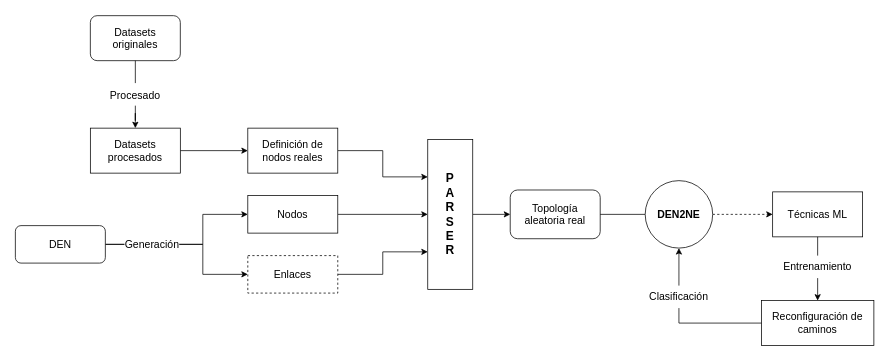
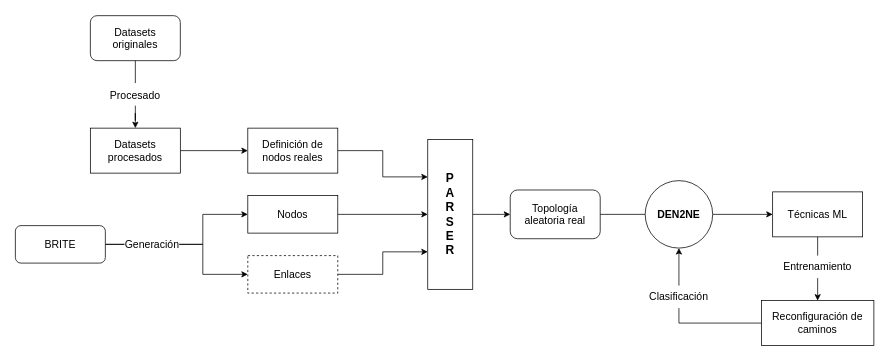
  <mxCell id="0" />
  <mxCell id="1" parent="0" />
  <mxCell id="2" style="edgeStyle=orthogonalEdgeStyle;rounded=0;orthogonalLoop=1;jettySize=auto;html=1;exitX=0.5;exitY=1;exitDx=0;exitDy=0;fontSize=14;startArrow=none;" edge="1" parent="1" source="23" target="5"><mxGeometry relative="1" as="geometry" /></mxCell>
  <mxCell id="3" value="&lt;font style=&quot;font-size: 14px;&quot;&gt;Datasets originales&lt;/font&gt;" style="rounded=1;whiteSpace=wrap;html=1;" vertex="1" parent="1"><mxGeometry x="120" y="20" width="120" height="60" as="geometry" /></mxCell>
  <mxCell id="4" style="edgeStyle=orthogonalEdgeStyle;rounded=0;orthogonalLoop=1;jettySize=auto;html=1;exitX=1;exitY=0.5;exitDx=0;exitDy=0;entryX=0;entryY=0.5;entryDx=0;entryDy=0;fontSize=14;" edge="1" parent="1" source="5" target="11"><mxGeometry relative="1" as="geometry" /></mxCell>
  <mxCell id="5" value="&lt;font style=&quot;font-size: 14px;&quot;&gt;Datasets procesados&lt;/font&gt;" style="rounded=0;whiteSpace=wrap;html=1;" vertex="1" parent="1"><mxGeometry x="120" y="170" width="120" height="60" as="geometry" /></mxCell>
  <mxCell id="6" style="edgeStyle=orthogonalEdgeStyle;rounded=0;orthogonalLoop=1;jettySize=auto;html=1;exitX=1;exitY=0.5;exitDx=0;exitDy=0;entryX=0;entryY=0.5;entryDx=0;entryDy=0;fontSize=18;" edge="1" parent="1" source="9" target="13"><mxGeometry relative="1" as="geometry"><Array as="points"><mxPoint x="270" y="325" /><mxPoint x="270" y="285" /></Array></mxGeometry></mxCell>
  <mxCell id="7" style="edgeStyle=orthogonalEdgeStyle;rounded=0;orthogonalLoop=1;jettySize=auto;html=1;exitX=1;exitY=0.5;exitDx=0;exitDy=0;entryX=0;entryY=0.5;entryDx=0;entryDy=0;fontSize=18;" edge="1" parent="1" source="9" target="15"><mxGeometry relative="1" as="geometry"><Array as="points"><mxPoint x="270" y="325" /><mxPoint x="270" y="365" /></Array></mxGeometry></mxCell>
  <mxCell id="8" value="Generación" style="edgeLabel;html=1;align=center;verticalAlign=middle;resizable=0;points=[];fontSize=14;" vertex="1" connectable="0" parent="7"><mxGeometry x="-0.394" y="3" relative="1" as="geometry"><mxPoint x="-9" y="3" as="offset" /></mxGeometry></mxCell>
- <mxCell id="9" value="&lt;font style=&quot;font-size: 14px;&quot;&gt;DEN&lt;/font&gt;" style="rounded=1;whiteSpace=wrap;html=1;" vertex="1" parent="1"><mxGeometry x="20" y="300" width="120" height="50" as="geometry" /></mxCell>
+ <mxCell id="9" value="&lt;font style=&quot;font-size: 14px;&quot;&gt;BRITE&lt;/font&gt;" style="rounded=1;whiteSpace=wrap;html=1;" vertex="1" parent="1"><mxGeometry x="20" y="300" width="120" height="50" as="geometry" /></mxCell>
  <mxCell id="10" style="edgeStyle=orthogonalEdgeStyle;rounded=0;orthogonalLoop=1;jettySize=auto;html=1;exitX=1;exitY=0.5;exitDx=0;exitDy=0;entryX=0;entryY=0.25;entryDx=0;entryDy=0;fontSize=14;" edge="1" parent="1" source="11" target="17"><mxGeometry relative="1" as="geometry" /></mxCell>
  <mxCell id="11" value="&lt;font style=&quot;font-size: 14px;&quot;&gt;Definición de nodos reales&lt;/font&gt;" style="rounded=0;whiteSpace=wrap;html=1;" vertex="1" parent="1"><mxGeometry x="330" y="170" width="120" height="60" as="geometry" /></mxCell>
  <mxCell id="12" style="edgeStyle=orthogonalEdgeStyle;rounded=0;orthogonalLoop=1;jettySize=auto;html=1;exitX=1;exitY=0.5;exitDx=0;exitDy=0;entryX=0;entryY=0.5;entryDx=0;entryDy=0;fontSize=14;" edge="1" parent="1" source="13" target="17"><mxGeometry relative="1" as="geometry" /></mxCell>
  <mxCell id="13" value="&lt;font style=&quot;font-size: 14px;&quot;&gt;Nodos&lt;/font&gt;" style="rounded=0;whiteSpace=wrap;html=1;" vertex="1" parent="1"><mxGeometry x="330" y="260" width="120" height="50" as="geometry" /></mxCell>
  <mxCell id="14" style="edgeStyle=orthogonalEdgeStyle;rounded=0;orthogonalLoop=1;jettySize=auto;html=1;exitX=1;exitY=0.5;exitDx=0;exitDy=0;entryX=0;entryY=0.75;entryDx=0;entryDy=0;fontSize=14;" edge="1" parent="1" source="15" target="17"><mxGeometry relative="1" as="geometry" /></mxCell>
  <mxCell id="15" value="&lt;font style=&quot;font-size: 14px;&quot;&gt;Enlaces&lt;/font&gt;" style="rounded=0;whiteSpace=wrap;html=1;dashed=1;" vertex="1" parent="1"><mxGeometry x="330" y="340" width="120" height="50" as="geometry" /></mxCell>
  <mxCell id="16" style="edgeStyle=orthogonalEdgeStyle;rounded=0;orthogonalLoop=1;jettySize=auto;html=1;exitX=1;exitY=0.5;exitDx=0;exitDy=0;fontSize=14;" edge="1" parent="1" source="17" target="19"><mxGeometry relative="1" as="geometry" /></mxCell>
  <mxCell id="17" value="&lt;font style=&quot;font-size: 16px;&quot;&gt;&lt;b style=&quot;&quot;&gt;P&lt;br&gt;A&lt;br&gt;R&lt;br&gt;S&lt;br&gt;E&lt;br&gt;R&lt;/b&gt;&lt;/font&gt;" style="rounded=0;whiteSpace=wrap;html=1;" vertex="1" parent="1"><mxGeometry x="570" y="185" width="60" height="200" as="geometry" /></mxCell>
- <mxCell id="18" style="edgeStyle=orthogonalEdgeStyle;rounded=0;orthogonalLoop=1;jettySize=auto;html=1;exitX=1;exitY=0.5;exitDx=0;exitDy=0;entryX=0;entryY=0.5;entryDx=0;entryDy=0;fontSize=16;startArrow=none;dashed=1;" edge="1" parent="1" source="27" target="21"><mxGeometry relative="1" as="geometry" /></mxCell>
+ <mxCell id="18" style="edgeStyle=orthogonalEdgeStyle;rounded=0;orthogonalLoop=1;jettySize=auto;html=1;exitX=1;exitY=0.5;exitDx=0;exitDy=0;entryX=0;entryY=0.5;entryDx=0;entryDy=0;fontSize=16;startArrow=none;" edge="1" parent="1" source="27" target="21"><mxGeometry relative="1" as="geometry" /></mxCell>
  <mxCell id="19" value="&lt;font style=&quot;font-size: 14px;&quot;&gt;Topología aleatoria real&lt;/font&gt;" style="rounded=1;whiteSpace=wrap;html=1;" vertex="1" parent="1"><mxGeometry x="680" y="252.5" width="120" height="65" as="geometry" /></mxCell>
  <mxCell id="20" style="edgeStyle=orthogonalEdgeStyle;rounded=0;orthogonalLoop=1;jettySize=auto;html=1;exitX=0.5;exitY=1;exitDx=0;exitDy=0;entryX=0.5;entryY=0;entryDx=0;entryDy=0;fontSize=14;startArrow=none;" edge="1" parent="1" source="29" target="25"><mxGeometry relative="1" as="geometry" /></mxCell>
  <mxCell id="21" value="&lt;font style=&quot;font-size: 14px;&quot;&gt;Técnicas ML&lt;/font&gt;" style="rounded=0;whiteSpace=wrap;html=1;" vertex="1" parent="1"><mxGeometry x="1030" y="255" width="120" height="60" as="geometry" /></mxCell>
  <mxCell id="22" value="" style="edgeStyle=orthogonalEdgeStyle;rounded=0;orthogonalLoop=1;jettySize=auto;html=1;exitX=0.5;exitY=1;exitDx=0;exitDy=0;fontSize=14;endArrow=none;" edge="1" parent="1" source="3"><mxGeometry relative="1" as="geometry"><mxPoint x="180" y="99.94" as="sourcePoint" /><mxPoint x="180" y="109.94" as="targetPoint" /></mxGeometry></mxCell>
  <mxCell id="23" value="&lt;font style=&quot;font-size: 14px;&quot;&gt;Procesado&lt;/font&gt;" style="text;html=1;strokeColor=none;fillColor=none;align=center;verticalAlign=middle;whiteSpace=wrap;rounded=0;fontSize=16;" vertex="1" parent="1"><mxGeometry x="150" y="110" width="60" height="30" as="geometry" /></mxCell>
  <mxCell id="24" style="edgeStyle=orthogonalEdgeStyle;rounded=0;orthogonalLoop=1;jettySize=auto;html=1;entryX=0.5;entryY=1;entryDx=0;entryDy=0;fontSize=14;startArrow=none;exitX=0.5;exitY=0;exitDx=0;exitDy=0;" edge="1" parent="1" source="31" target="27"><mxGeometry relative="1" as="geometry"><mxPoint x="905" y="385" as="sourcePoint" /></mxGeometry></mxCell>
  <mxCell id="25" value="&lt;font style=&quot;font-size: 14px;&quot;&gt;Reconfiguración de caminos&lt;/font&gt;" style="rounded=0;whiteSpace=wrap;html=1;" vertex="1" parent="1"><mxGeometry x="1015" y="400" width="150" height="60" as="geometry" /></mxCell>
  <mxCell id="26" value="" style="edgeStyle=orthogonalEdgeStyle;rounded=0;orthogonalLoop=1;jettySize=auto;html=1;exitX=1;exitY=0.5;exitDx=0;exitDy=0;entryX=0;entryY=0.5;entryDx=0;entryDy=0;fontSize=16;endArrow=none;" edge="1" parent="1" source="19" target="27"><mxGeometry relative="1" as="geometry"><mxPoint x="800" y="285" as="sourcePoint" /><mxPoint x="1070" y="285" as="targetPoint" /></mxGeometry></mxCell>
  <mxCell id="27" value="&lt;b&gt;DEN2NE&lt;/b&gt;" style="ellipse;whiteSpace=wrap;html=1;aspect=fixed;fontSize=14;" vertex="1" parent="1"><mxGeometry x="860" y="240" width="90" height="90" as="geometry" /></mxCell>
  <mxCell id="28" value="" style="edgeStyle=orthogonalEdgeStyle;rounded=0;orthogonalLoop=1;jettySize=auto;html=1;exitX=0.5;exitY=1;exitDx=0;exitDy=0;entryX=0.5;entryY=0;entryDx=0;entryDy=0;fontSize=14;endArrow=none;" edge="1" parent="1" source="21" target="29"><mxGeometry relative="1" as="geometry"><mxPoint x="1090" y="315" as="sourcePoint" /><mxPoint x="1090" y="385" as="targetPoint" /></mxGeometry></mxCell>
  <mxCell id="29" value="Entrenamiento" style="text;html=1;strokeColor=none;fillColor=none;align=center;verticalAlign=middle;whiteSpace=wrap;rounded=0;fontSize=14;" vertex="1" parent="1"><mxGeometry x="1060" y="340" width="60" height="30" as="geometry" /></mxCell>
  <mxCell id="30" value="" style="edgeStyle=orthogonalEdgeStyle;rounded=0;orthogonalLoop=1;jettySize=auto;html=1;exitX=0;exitY=0.5;exitDx=0;exitDy=0;entryX=0.5;entryY=1;entryDx=0;entryDy=0;fontSize=14;endArrow=none;" edge="1" parent="1" source="25" target="31"><mxGeometry relative="1" as="geometry"><mxPoint x="1015" y="430" as="sourcePoint" /><mxPoint x="905" y="330" as="targetPoint" /></mxGeometry></mxCell>
  <mxCell id="31" value="Clasificación" style="text;html=1;strokeColor=none;fillColor=none;align=center;verticalAlign=middle;whiteSpace=wrap;rounded=0;fontSize=14;" vertex="1" parent="1"><mxGeometry x="875" y="380" width="60" height="30" as="geometry" /></mxCell>
